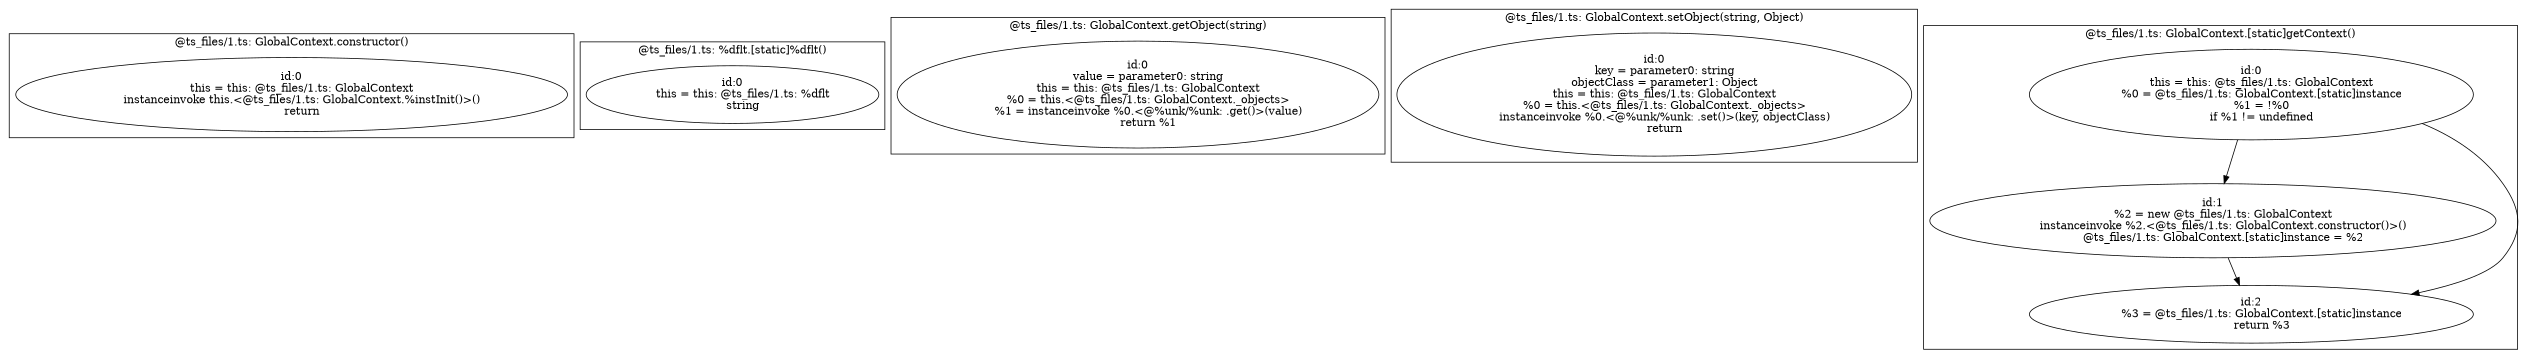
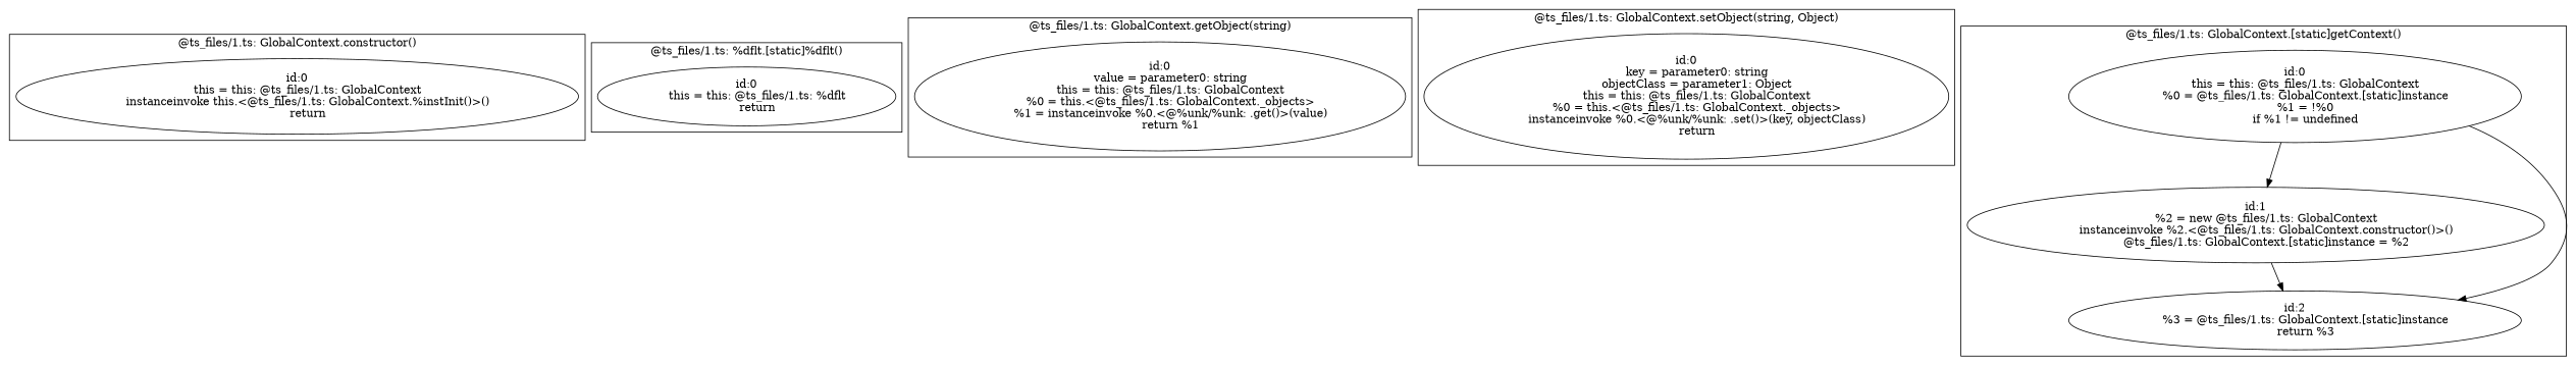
  digraph {
    n1 [label="id:0\n      this = this: @ts_files/1.ts: GlobalContext\n      instanceinvoke this.<@ts_files/1.ts: GlobalContext.%instInit()>()\n      return"]
-   n2 [label="id:0\n      this = this: @ts_files/1.ts: %dflt\n      string"]
+   n2 [label="id:0\n      this = this: @ts_files/1.ts: %dflt\n      return"]
    n3 [label="id:0\n      value = parameter0: string\n      this = this: @ts_files/1.ts: GlobalContext\n      %0 = this.<@ts_files/1.ts: GlobalContext._objects>\n      %1 = instanceinvoke %0.<@%unk/%unk: .get()>(value)\n      return %1"]
    n4 [label="id:0\n      key = parameter0: string\n      objectClass = parameter1: Object\n      this = this: @ts_files/1.ts: GlobalContext\n      %0 = this.<@ts_files/1.ts: GlobalContext._objects>\n      instanceinvoke %0.<@%unk/%unk: .set()>(key, objectClass)\n      return"]
    n5 [label="id:0\n      this = this: @ts_files/1.ts: GlobalContext\n      %0 = @ts_files/1.ts: GlobalContext.[static]instance\n      %1 = !%0\n      if %1 != undefined"]
    n6 [label="id:1\n      %2 = new @ts_files/1.ts: GlobalContext\n      instanceinvoke %2.<@ts_files/1.ts: GlobalContext.constructor()>()\n      @ts_files/1.ts: GlobalContext.[static]instance = %2"]
    n7 [label="id:2\n      %3 = @ts_files/1.ts: GlobalContext.[static]instance\n      return %3"]
    subgraph cluster_1 {
      label="@ts_files/1.ts: GlobalContext.constructor()"
      n1
    }
    subgraph cluster_2 {
      label="@ts_files/1.ts: %dflt.[static]%dflt()"
      n2
    }
    subgraph cluster_3 {
      label="@ts_files/1.ts: GlobalContext.getObject(string)"
      n3
    }
    subgraph cluster_4 {
      label="@ts_files/1.ts: GlobalContext.setObject(string, Object)"
      n4
    }
    subgraph cluster_5 {
      label="@ts_files/1.ts: GlobalContext.[static]getContext()"
      n5
      n6
      n7
    }
    n5 -> n6
    n5 -> n7
    n6 -> n7
  }
